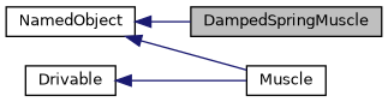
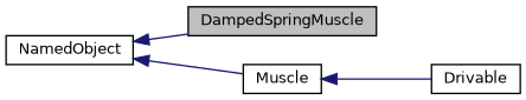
  digraph {
    rankdir=LR
    node [color=black fillcolor=white fontname=Helvetica fontsize=10 shape=record style=filled]
    edge [color=midnightblue dir=back fontname=Helvetica fontsize=10 labelfontname=Helvetica labelfontsize=10 style=solid]
    n1 [fillcolor=grey75 fontcolor=black height=0.2 label=DampedSpringMuscle width=0.4]
    n2 [height=0.2 label=Muscle width=0.4]
    n3 [height=0.2 label=Drivable width=0.4]
    n4 [height=0.2 label=NamedObject width=0.4]
-   n3 -> n2
+   n2 -> n3
    n4 -> n1
    n4 -> n2
  }
